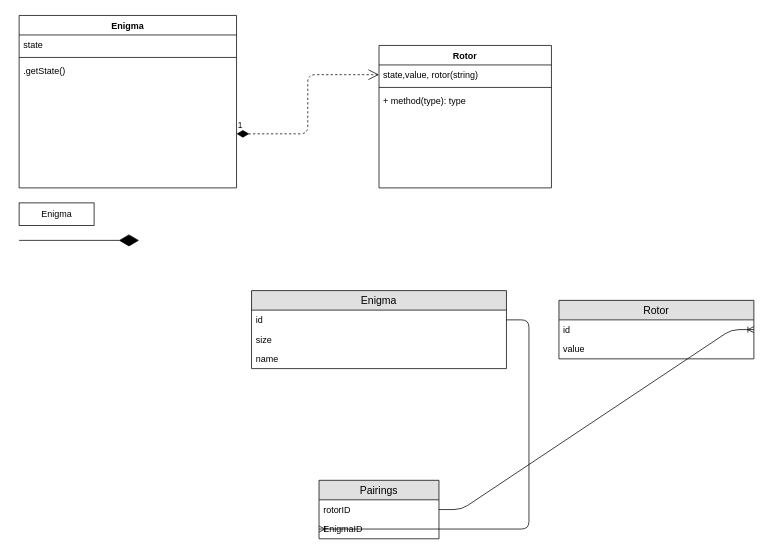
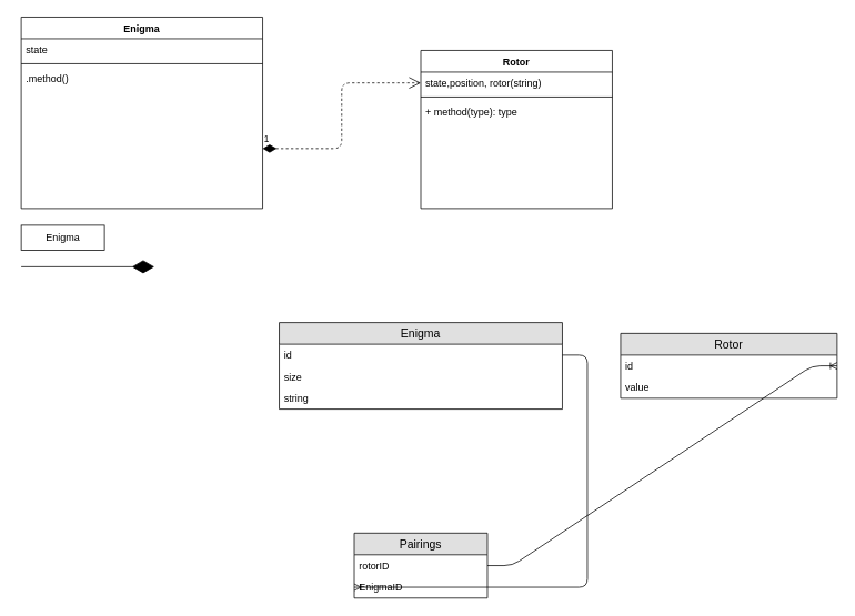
  <mxCell id="0" />
  <mxCell id="1" parent="0" />
  <mxCell id="2" value="Enigma" style="swimlane;fontStyle=1;align=center;verticalAlign=top;childLayout=stackLayout;horizontal=1;startSize=26;horizontalStack=0;resizeParent=1;resizeParentMax=0;resizeLast=0;collapsible=1;marginBottom=0;" vertex="1" parent="1"><mxGeometry x="20" y="20" width="290" height="230" as="geometry" /></mxCell>
  <mxCell id="3" value="state" style="text;strokeColor=none;fillColor=none;align=left;verticalAlign=top;spacingLeft=4;spacingRight=4;overflow=hidden;rotatable=0;points=[[0,0.5],[1,0.5]];portConstraint=eastwest;" vertex="1" parent="2"><mxGeometry y="26" width="290" height="26" as="geometry" /></mxCell>
  <mxCell id="4" value="" style="line;strokeWidth=1;fillColor=none;align=left;verticalAlign=middle;spacingTop=-1;spacingLeft=3;spacingRight=3;rotatable=0;labelPosition=right;points=[];portConstraint=eastwest;" vertex="1" parent="2"><mxGeometry y="52" width="290" height="8" as="geometry" /></mxCell>
- <mxCell id="5" value=".getState()" style="text;strokeColor=none;fillColor=none;align=left;verticalAlign=top;spacingLeft=4;spacingRight=4;overflow=hidden;rotatable=0;points=[[0,0.5],[1,0.5]];portConstraint=eastwest;" vertex="1" parent="2"><mxGeometry y="60" width="290" height="170" as="geometry" /></mxCell>
+ <mxCell id="5" value=".method()" style="text;strokeColor=none;fillColor=none;align=left;verticalAlign=top;spacingLeft=4;spacingRight=4;overflow=hidden;rotatable=0;points=[[0,0.5],[1,0.5]];portConstraint=eastwest;" vertex="1" parent="2"><mxGeometry y="60" width="290" height="170" as="geometry" /></mxCell>
  <mxCell id="6" value="Enigma" style="html=1;" vertex="1" parent="1"><mxGeometry x="20" y="270" width="100" height="30" as="geometry" /></mxCell>
  <mxCell id="7" value="" style="endArrow=diamondThin;endFill=1;endSize=24;html=1;" edge="1" parent="1"><mxGeometry width="160" relative="1" as="geometry"><mxPoint x="20" y="320" as="sourcePoint" /><mxPoint x="180" y="320" as="targetPoint" /></mxGeometry></mxCell>
  <mxCell id="8" value="1" style="endArrow=open;html=1;endSize=12;startArrow=diamondThin;startSize=14;startFill=1;edgeStyle=orthogonalEdgeStyle;align=left;verticalAlign=bottom;exitX=1;exitY=0.576;exitDx=0;exitDy=0;exitPerimeter=0;entryX=0;entryY=0.5;entryDx=0;entryDy=0;dashed=1;" edge="1" parent="1" source="5" target="10"><mxGeometry x="-1" y="3" relative="1" as="geometry"><mxPoint x="320" y="320" as="sourcePoint" /><mxPoint x="500" y="178" as="targetPoint" /></mxGeometry></mxCell>
  <mxCell id="9" value="Rotor" style="swimlane;fontStyle=1;align=center;verticalAlign=top;childLayout=stackLayout;horizontal=1;startSize=26;horizontalStack=0;resizeParent=1;resizeParentMax=0;resizeLast=0;collapsible=1;marginBottom=0;" vertex="1" parent="1"><mxGeometry x="500" y="60" width="230" height="190" as="geometry" /></mxCell>
- <mxCell id="10" value="state,value, rotor(string)" style="text;strokeColor=none;fillColor=none;align=left;verticalAlign=top;spacingLeft=4;spacingRight=4;overflow=hidden;rotatable=0;points=[[0,0.5],[1,0.5]];portConstraint=eastwest;" vertex="1" parent="9"><mxGeometry y="26" width="230" height="26" as="geometry" /></mxCell>
+ <mxCell id="10" value="state,position, rotor(string)" style="text;strokeColor=none;fillColor=none;align=left;verticalAlign=top;spacingLeft=4;spacingRight=4;overflow=hidden;rotatable=0;points=[[0,0.5],[1,0.5]];portConstraint=eastwest;" vertex="1" parent="9"><mxGeometry y="26" width="230" height="26" as="geometry" /></mxCell>
  <mxCell id="11" value="" style="line;strokeWidth=1;fillColor=none;align=left;verticalAlign=middle;spacingTop=-1;spacingLeft=3;spacingRight=3;rotatable=0;labelPosition=right;points=[];portConstraint=eastwest;" vertex="1" parent="9"><mxGeometry y="52" width="230" height="8" as="geometry" /></mxCell>
  <mxCell id="12" value="+ method(type): type" style="text;strokeColor=none;fillColor=none;align=left;verticalAlign=top;spacingLeft=4;spacingRight=4;overflow=hidden;rotatable=0;points=[[0,0.5],[1,0.5]];portConstraint=eastwest;" vertex="1" parent="9"><mxGeometry y="60" width="230" height="130" as="geometry" /></mxCell>
  <mxCell id="13" value="Enigma" style="swimlane;fontStyle=0;childLayout=stackLayout;horizontal=1;startSize=26;fillColor=#e0e0e0;horizontalStack=0;resizeParent=1;resizeParentMax=0;resizeLast=0;collapsible=1;marginBottom=0;swimlaneFillColor=#ffffff;align=center;fontSize=14;" vertex="1" parent="1"><mxGeometry x="330" y="387" width="340" height="104" as="geometry" /></mxCell>
  <mxCell id="14" value="id" style="text;strokeColor=none;fillColor=none;spacingLeft=4;spacingRight=4;overflow=hidden;rotatable=0;points=[[0,0.5],[1,0.5]];portConstraint=eastwest;fontSize=12;" vertex="1" parent="13"><mxGeometry y="26" width="340" height="26" as="geometry" /></mxCell>
  <mxCell id="15" value="size" style="text;strokeColor=none;fillColor=none;spacingLeft=4;spacingRight=4;overflow=hidden;rotatable=0;points=[[0,0.5],[1,0.5]];portConstraint=eastwest;fontSize=12;" vertex="1" parent="13"><mxGeometry y="52" width="340" height="26" as="geometry" /></mxCell>
- <mxCell id="16" value="name" style="text;strokeColor=none;fillColor=none;spacingLeft=4;spacingRight=4;overflow=hidden;rotatable=0;points=[[0,0.5],[1,0.5]];portConstraint=eastwest;fontSize=12;" vertex="1" parent="13"><mxGeometry y="78" width="340" height="26" as="geometry" /></mxCell>
+ <mxCell id="16" value="string" style="text;strokeColor=none;fillColor=none;spacingLeft=4;spacingRight=4;overflow=hidden;rotatable=0;points=[[0,0.5],[1,0.5]];portConstraint=eastwest;fontSize=12;" vertex="1" parent="13"><mxGeometry y="78" width="340" height="26" as="geometry" /></mxCell>
  <mxCell id="17" value="Rotor" style="swimlane;fontStyle=0;childLayout=stackLayout;horizontal=1;startSize=26;fillColor=#e0e0e0;horizontalStack=0;resizeParent=1;resizeParentMax=0;resizeLast=0;collapsible=1;marginBottom=0;swimlaneFillColor=#ffffff;align=center;fontSize=14;" vertex="1" parent="1"><mxGeometry x="740" y="400" width="260" height="78" as="geometry" /></mxCell>
  <mxCell id="18" value="id" style="text;strokeColor=none;fillColor=none;spacingLeft=4;spacingRight=4;overflow=hidden;rotatable=0;points=[[0,0.5],[1,0.5]];portConstraint=eastwest;fontSize=12;" vertex="1" parent="17"><mxGeometry y="26" width="260" height="26" as="geometry" /></mxCell>
  <mxCell id="19" value="value" style="text;strokeColor=none;fillColor=none;spacingLeft=4;spacingRight=4;overflow=hidden;rotatable=0;points=[[0,0.5],[1,0.5]];portConstraint=eastwest;fontSize=12;" vertex="1" parent="17"><mxGeometry y="52" width="260" height="26" as="geometry" /></mxCell>
  <mxCell id="20" value="Pairings" style="swimlane;fontStyle=0;childLayout=stackLayout;horizontal=1;startSize=26;fillColor=#e0e0e0;horizontalStack=0;resizeParent=1;resizeParentMax=0;resizeLast=0;collapsible=1;marginBottom=0;swimlaneFillColor=#ffffff;align=center;fontSize=14;" vertex="1" parent="1"><mxGeometry x="420" y="640" width="160" height="78" as="geometry" /></mxCell>
  <mxCell id="21" value="rotorID" style="text;strokeColor=none;fillColor=none;spacingLeft=4;spacingRight=4;overflow=hidden;rotatable=0;points=[[0,0.5],[1,0.5]];portConstraint=eastwest;fontSize=12;" vertex="1" parent="20"><mxGeometry y="26" width="160" height="26" as="geometry" /></mxCell>
  <mxCell id="22" value="EnigmaID" style="text;strokeColor=none;fillColor=none;spacingLeft=4;spacingRight=4;overflow=hidden;rotatable=0;points=[[0,0.5],[1,0.5]];portConstraint=eastwest;fontSize=12;" vertex="1" parent="20"><mxGeometry y="52" width="160" height="26" as="geometry" /></mxCell>
  <mxCell id="23" value="" style="edgeStyle=entityRelationEdgeStyle;fontSize=12;html=1;endArrow=ERoneToMany;entryX=1;entryY=0.5;entryDx=0;entryDy=0;" edge="1" parent="1" source="21" target="18"><mxGeometry width="100" height="100" relative="1" as="geometry"><mxPoint x="610" y="679" as="sourcePoint" /><mxPoint x="100" y="740" as="targetPoint" /></mxGeometry></mxCell>
  <mxCell id="24" value="" style="edgeStyle=entityRelationEdgeStyle;fontSize=12;html=1;endArrow=ERoneToMany;entryX=0;entryY=0.5;entryDx=0;entryDy=0;" edge="1" parent="1" source="14" target="22"><mxGeometry width="100" height="100" relative="1" as="geometry"><mxPoint x="260" y="450" as="sourcePoint" /><mxPoint x="90" y="870" as="targetPoint" /></mxGeometry></mxCell>
